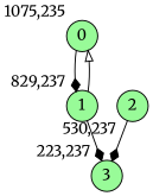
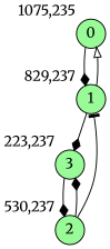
  digraph {
    bgcolor=white
    fontname=Merriweather
    node [fillcolor=palegreen fixedsize=true fontname=Merriweather shape=circle style=filled]
    edge [arrowhead=diamond fontname=Merriweather]
    0 [height=0.3 width=0.4 xlabel="1075,235"]
    1 [height=0.3 width=0.4 xlabel="829,237"]
    3 [height=0.3 width=0.4 xlabel="223,237"]
    2 [height=0.3 width=0.4 xlabel="530,237"]
    0 -> 1
    1 -> 0 [arrowhead=onormal]
    1 -> 3
+   3 -> 2
+   2 -> 1 [arrowhead=tee]
    2 -> 3
  }
